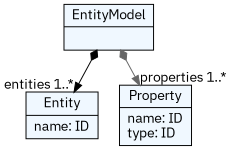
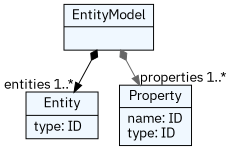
  digraph {
    fontname="IBM Plex Sans"
    fontsize=8
    nodesep=0.3
    node [fillcolor=aliceblue fontname="IBM Plex Sans" shape=record style=filled]
    edge [arrowtail=diamond dir=both fontname="IBM Plex Sans"]
    n1 [label="{EntityModel|}"]
-   n2 [label="{Entity|name: ID\l}"]
+   n2 [label="{Entity|type: ID\l}"]
    n3 [label="{Property|name: ID\ltype: ID\l}"]
    n1 -> n2 [color=black headlabel="entities 1..*"]
    n1 -> n3 [color=gray40 headlabel="properties 1..*"]
  }
